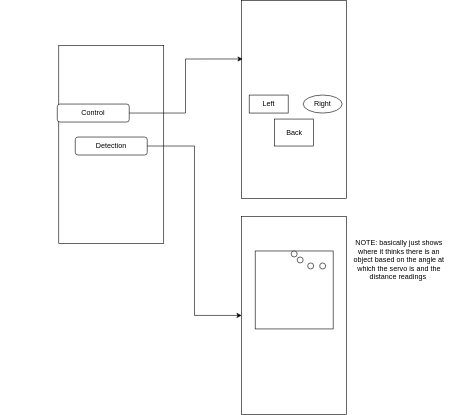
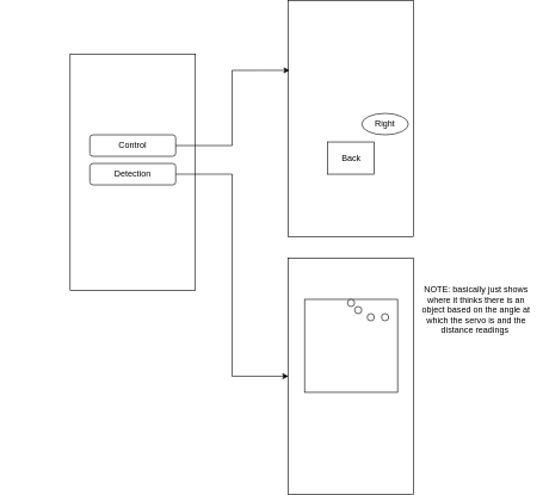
  <mxCell id="0" />
  <mxCell id="1" parent="0" />
  <mxCell id="2" value="" style="rounded=0;whiteSpace=wrap;html=1;rotation=90;" vertex="1" parent="1"><mxGeometry x="20" y="95" width="330" height="175" as="geometry" /></mxCell>
- <mxCell id="3" value="Control" style="rounded=1;whiteSpace=wrap;html=1;" vertex="1" parent="1"><mxGeometry x="95" y="115" width="120" height="30" as="geometry" /></mxCell>
+ <mxCell id="3" value="Control" style="rounded=1;whiteSpace=wrap;html=1;" vertex="1" parent="1"><mxGeometry x="125" y="130" width="120" height="30" as="geometry" /></mxCell>
  <mxCell id="4" style="edgeStyle=orthogonalEdgeStyle;rounded=0;orthogonalLoop=1;jettySize=auto;html=1;entryX=0.5;entryY=1;entryDx=0;entryDy=0;" edge="1" parent="1" source="5" target="8"><mxGeometry relative="1" as="geometry" /></mxCell>
  <mxCell id="5" value="Detection" style="rounded=1;whiteSpace=wrap;html=1;" vertex="1" parent="1"><mxGeometry x="125" y="170" width="120" height="30" as="geometry" /></mxCell>
  <mxCell id="6" value="" style="rounded=0;whiteSpace=wrap;html=1;rotation=90;" vertex="1" parent="1"><mxGeometry x="325" y="20" width="330" height="175" as="geometry" /></mxCell>
  <mxCell id="7" style="edgeStyle=orthogonalEdgeStyle;rounded=0;orthogonalLoop=1;jettySize=auto;html=1;entryX=0.295;entryY=0.99;entryDx=0;entryDy=0;entryPerimeter=0;" edge="1" parent="1" source="3" target="6"><mxGeometry relative="1" as="geometry" /></mxCell>
  <mxCell id="8" value="" style="rounded=0;whiteSpace=wrap;html=1;rotation=90;" vertex="1" parent="1"><mxGeometry x="325" y="380" width="330" height="175" as="geometry" /></mxCell>
  <mxCell id="9" value="Back" style="rounded=0;whiteSpace=wrap;html=1;" vertex="1" parent="1"><mxGeometry x="457.5" y="140" width="65" height="45" as="geometry" /></mxCell>
- <mxCell id="10" value="Left" style="rounded=0;whiteSpace=wrap;html=1;" vertex="1" parent="1"><mxGeometry x="415" y="100" width="65" height="30" as="geometry" /></mxCell>
  <mxCell id="11" value="Right" style="ellipse;whiteSpace=wrap;html=1;" vertex="1" parent="1"><mxGeometry x="505" y="100" width="65" height="30" as="geometry" /></mxCell>
  <mxCell id="12" value="" style="whiteSpace=wrap;html=1;aspect=fixed;" vertex="1" parent="1"><mxGeometry x="425" y="360" width="130" height="130" as="geometry" /></mxCell>
  <mxCell id="13" value="" style="ellipse;whiteSpace=wrap;html=1;aspect=fixed;" vertex="1" parent="1"><mxGeometry x="532.5" y="380" width="10" height="10" as="geometry" /></mxCell>
  <mxCell id="14" value="" style="ellipse;whiteSpace=wrap;html=1;aspect=fixed;" vertex="1" parent="1"><mxGeometry x="512.5" y="380" width="10" height="10" as="geometry" /></mxCell>
  <mxCell id="15" value="" style="ellipse;whiteSpace=wrap;html=1;aspect=fixed;" vertex="1" parent="1"><mxGeometry x="495" y="370" width="10" height="10" as="geometry" /></mxCell>
  <mxCell id="16" value="" style="ellipse;whiteSpace=wrap;html=1;aspect=fixed;" vertex="1" parent="1"><mxGeometry x="485" y="360" width="10" height="10" as="geometry" /></mxCell>
  <mxCell id="17" value="NOTE: basically just shows where it thinks there is an object based on the angle at which the servo is and the distance readings&amp;nbsp;" style="text;html=1;align=center;verticalAlign=middle;whiteSpace=wrap;rounded=0;" vertex="1" parent="1"><mxGeometry x="585" y="360" width="160" height="30" as="geometry" /></mxCell>
